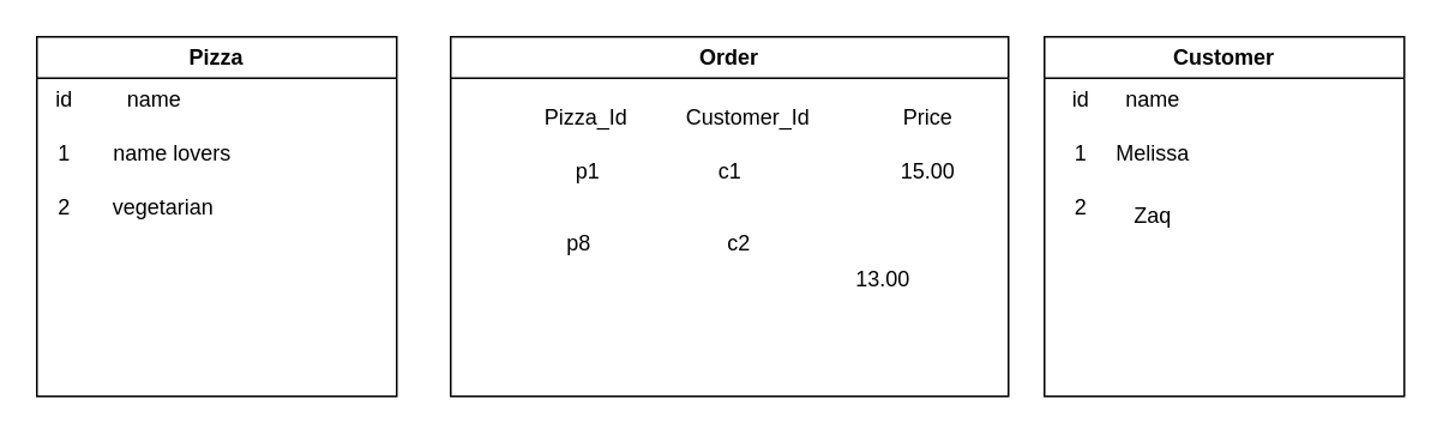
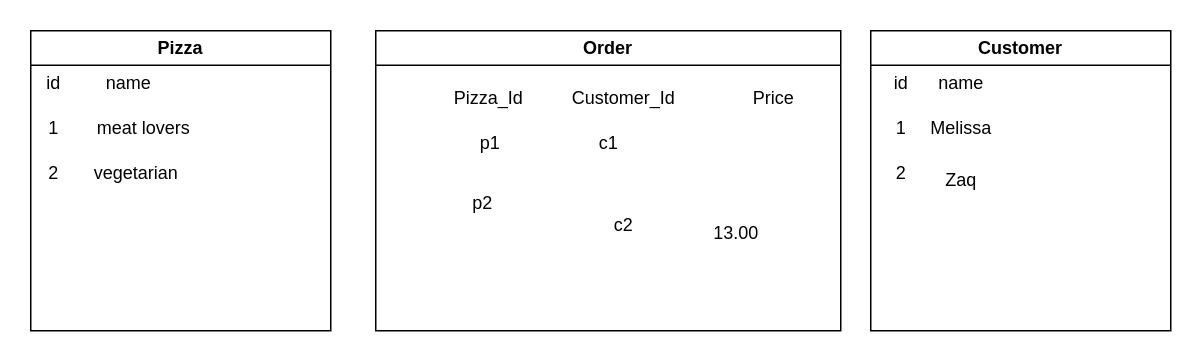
  <mxCell id="0" />
  <mxCell id="1" parent="0" />
  <mxCell id="2" value="Pizza" style="swimlane;whiteSpace=wrap;html=1;" vertex="1" parent="1"><mxGeometry x="20" y="20" width="200" height="200" as="geometry" /></mxCell>
  <mxCell id="3" value="id" style="text;html=1;align=center;verticalAlign=middle;resizable=0;points=[];autosize=1;strokeColor=none;fillColor=none;" vertex="1" parent="2"><mxGeometry y="20" width="30" height="30" as="geometry" /></mxCell>
  <mxCell id="4" value="name" style="text;html=1;align=center;verticalAlign=middle;resizable=0;points=[];autosize=1;strokeColor=none;fillColor=none;" vertex="1" parent="2"><mxGeometry x="40" y="20" width="50" height="30" as="geometry" /></mxCell>
  <mxCell id="5" value="1" style="text;html=1;align=center;verticalAlign=middle;resizable=0;points=[];autosize=1;strokeColor=none;fillColor=none;" vertex="1" parent="2"><mxGeometry y="50" width="30" height="30" as="geometry" /></mxCell>
  <mxCell id="6" value="2" style="text;html=1;align=center;verticalAlign=middle;resizable=0;points=[];autosize=1;strokeColor=none;fillColor=none;" vertex="1" parent="2"><mxGeometry y="80" width="30" height="30" as="geometry" /></mxCell>
- <mxCell id="7" value="name lovers" style="text;html=1;align=center;verticalAlign=middle;resizable=0;points=[];autosize=1;strokeColor=none;fillColor=none;" vertex="1" parent="2"><mxGeometry x="30" y="50" width="90" height="30" as="geometry" /></mxCell>
+ <mxCell id="7" value="meat lovers" style="text;html=1;align=center;verticalAlign=middle;resizable=0;points=[];autosize=1;strokeColor=none;fillColor=none;" vertex="1" parent="2"><mxGeometry x="30" y="50" width="90" height="30" as="geometry" /></mxCell>
  <mxCell id="8" value="vegetarian" style="text;html=1;align=center;verticalAlign=middle;resizable=0;points=[];autosize=1;strokeColor=none;fillColor=none;" vertex="1" parent="2"><mxGeometry x="30" y="80" width="80" height="30" as="geometry" /></mxCell>
  <mxCell id="9" value="Customer" style="swimlane;whiteSpace=wrap;html=1;" vertex="1" parent="1"><mxGeometry x="580" y="20" width="200" height="200" as="geometry" /></mxCell>
  <mxCell id="10" value="id" style="text;html=1;align=center;verticalAlign=middle;resizable=0;points=[];autosize=1;strokeColor=none;fillColor=none;" vertex="1" parent="9"><mxGeometry x="5" y="20" width="30" height="30" as="geometry" /></mxCell>
  <mxCell id="11" value="name" style="text;html=1;align=center;verticalAlign=middle;resizable=0;points=[];autosize=1;strokeColor=none;fillColor=none;" vertex="1" parent="9"><mxGeometry x="35" y="20" width="50" height="30" as="geometry" /></mxCell>
  <mxCell id="12" value="1" style="text;html=1;align=center;verticalAlign=middle;resizable=0;points=[];autosize=1;strokeColor=none;fillColor=none;" vertex="1" parent="9"><mxGeometry x="5" y="50" width="30" height="30" as="geometry" /></mxCell>
  <mxCell id="13" value="2" style="text;html=1;align=center;verticalAlign=middle;resizable=0;points=[];autosize=1;strokeColor=none;fillColor=none;" vertex="1" parent="9"><mxGeometry x="5" y="80" width="30" height="30" as="geometry" /></mxCell>
  <mxCell id="14" value="Melissa" style="text;html=1;align=center;verticalAlign=middle;resizable=0;points=[];autosize=1;strokeColor=none;fillColor=none;" vertex="1" parent="9"><mxGeometry x="30" y="50" width="60" height="30" as="geometry" /></mxCell>
  <mxCell id="15" value="Zaq" style="text;html=1;align=center;verticalAlign=middle;resizable=0;points=[];autosize=1;strokeColor=none;fillColor=none;" vertex="1" parent="9"><mxGeometry x="40" y="85" width="40" height="30" as="geometry" /></mxCell>
  <mxCell id="16" value="Order" style="swimlane;whiteSpace=wrap;html=1;startSize=23;" vertex="1" parent="1"><mxGeometry x="250" y="20" width="310" height="200" as="geometry" /></mxCell>
  <mxCell id="17" value="Pizza_Id" style="text;html=1;align=center;verticalAlign=middle;resizable=0;points=[];autosize=1;strokeColor=none;fillColor=none;" vertex="1" parent="16"><mxGeometry x="40" y="30" width="70" height="30" as="geometry" /></mxCell>
  <mxCell id="18" value="Customer_Id" style="text;html=1;align=center;verticalAlign=middle;resizable=0;points=[];autosize=1;strokeColor=none;fillColor=none;" vertex="1" parent="16"><mxGeometry x="120" y="30" width="90" height="30" as="geometry" /></mxCell>
  <mxCell id="19" value="p1" style="text;html=1;align=center;verticalAlign=middle;resizable=0;points=[];autosize=1;strokeColor=none;fillColor=none;" vertex="1" parent="16"><mxGeometry x="56" y="60" width="40" height="30" as="geometry" /></mxCell>
  <mxCell id="20" value="Price" style="text;html=1;align=center;verticalAlign=middle;resizable=0;points=[];autosize=1;strokeColor=none;fillColor=none;" vertex="1" parent="16"><mxGeometry x="240" y="30" width="50" height="30" as="geometry" /></mxCell>
  <mxCell id="21" value="c1" style="text;html=1;align=center;verticalAlign=middle;resizable=0;points=[];autosize=1;strokeColor=none;fillColor=none;" vertex="1" parent="16"><mxGeometry x="135" y="60" width="40" height="30" as="geometry" /></mxCell>
- <mxCell id="22" value="15.00" style="text;html=1;align=center;verticalAlign=middle;resizable=0;points=[];autosize=1;strokeColor=none;fillColor=none;" vertex="1" parent="16"><mxGeometry x="240" y="60" width="50" height="30" as="geometry" /></mxCell>
- <mxCell id="23" value="c2" style="text;html=1;align=center;verticalAlign=middle;resizable=0;points=[];autosize=1;strokeColor=none;fillColor=none;" vertex="1" parent="16"><mxGeometry x="140" y="100" width="40" height="30" as="geometry" /></mxCell>
- <mxCell id="24" value="p8" style="text;html=1;align=center;verticalAlign=middle;resizable=0;points=[];autosize=1;strokeColor=none;fillColor=none;" vertex="1" parent="16"><mxGeometry x="51" y="100" width="40" height="30" as="geometry" /></mxCell>
+ <mxCell id="23" value="c2" style="text;html=1;align=center;verticalAlign=middle;resizable=0;points=[];autosize=1;strokeColor=none;fillColor=none;" vertex="1" parent="16"><mxGeometry x="145" y="115" width="40" height="30" as="geometry" /></mxCell>
+ <mxCell id="24" value="p2" style="text;html=1;align=center;verticalAlign=middle;resizable=0;points=[];autosize=1;strokeColor=none;fillColor=none;" vertex="1" parent="16"><mxGeometry x="51" y="100" width="40" height="30" as="geometry" /></mxCell>
  <mxCell id="25" value="13.00" style="text;html=1;align=center;verticalAlign=middle;resizable=0;points=[];autosize=1;strokeColor=none;fillColor=none;" vertex="1" parent="16"><mxGeometry x="215" y="120" width="50" height="30" as="geometry" /></mxCell>
